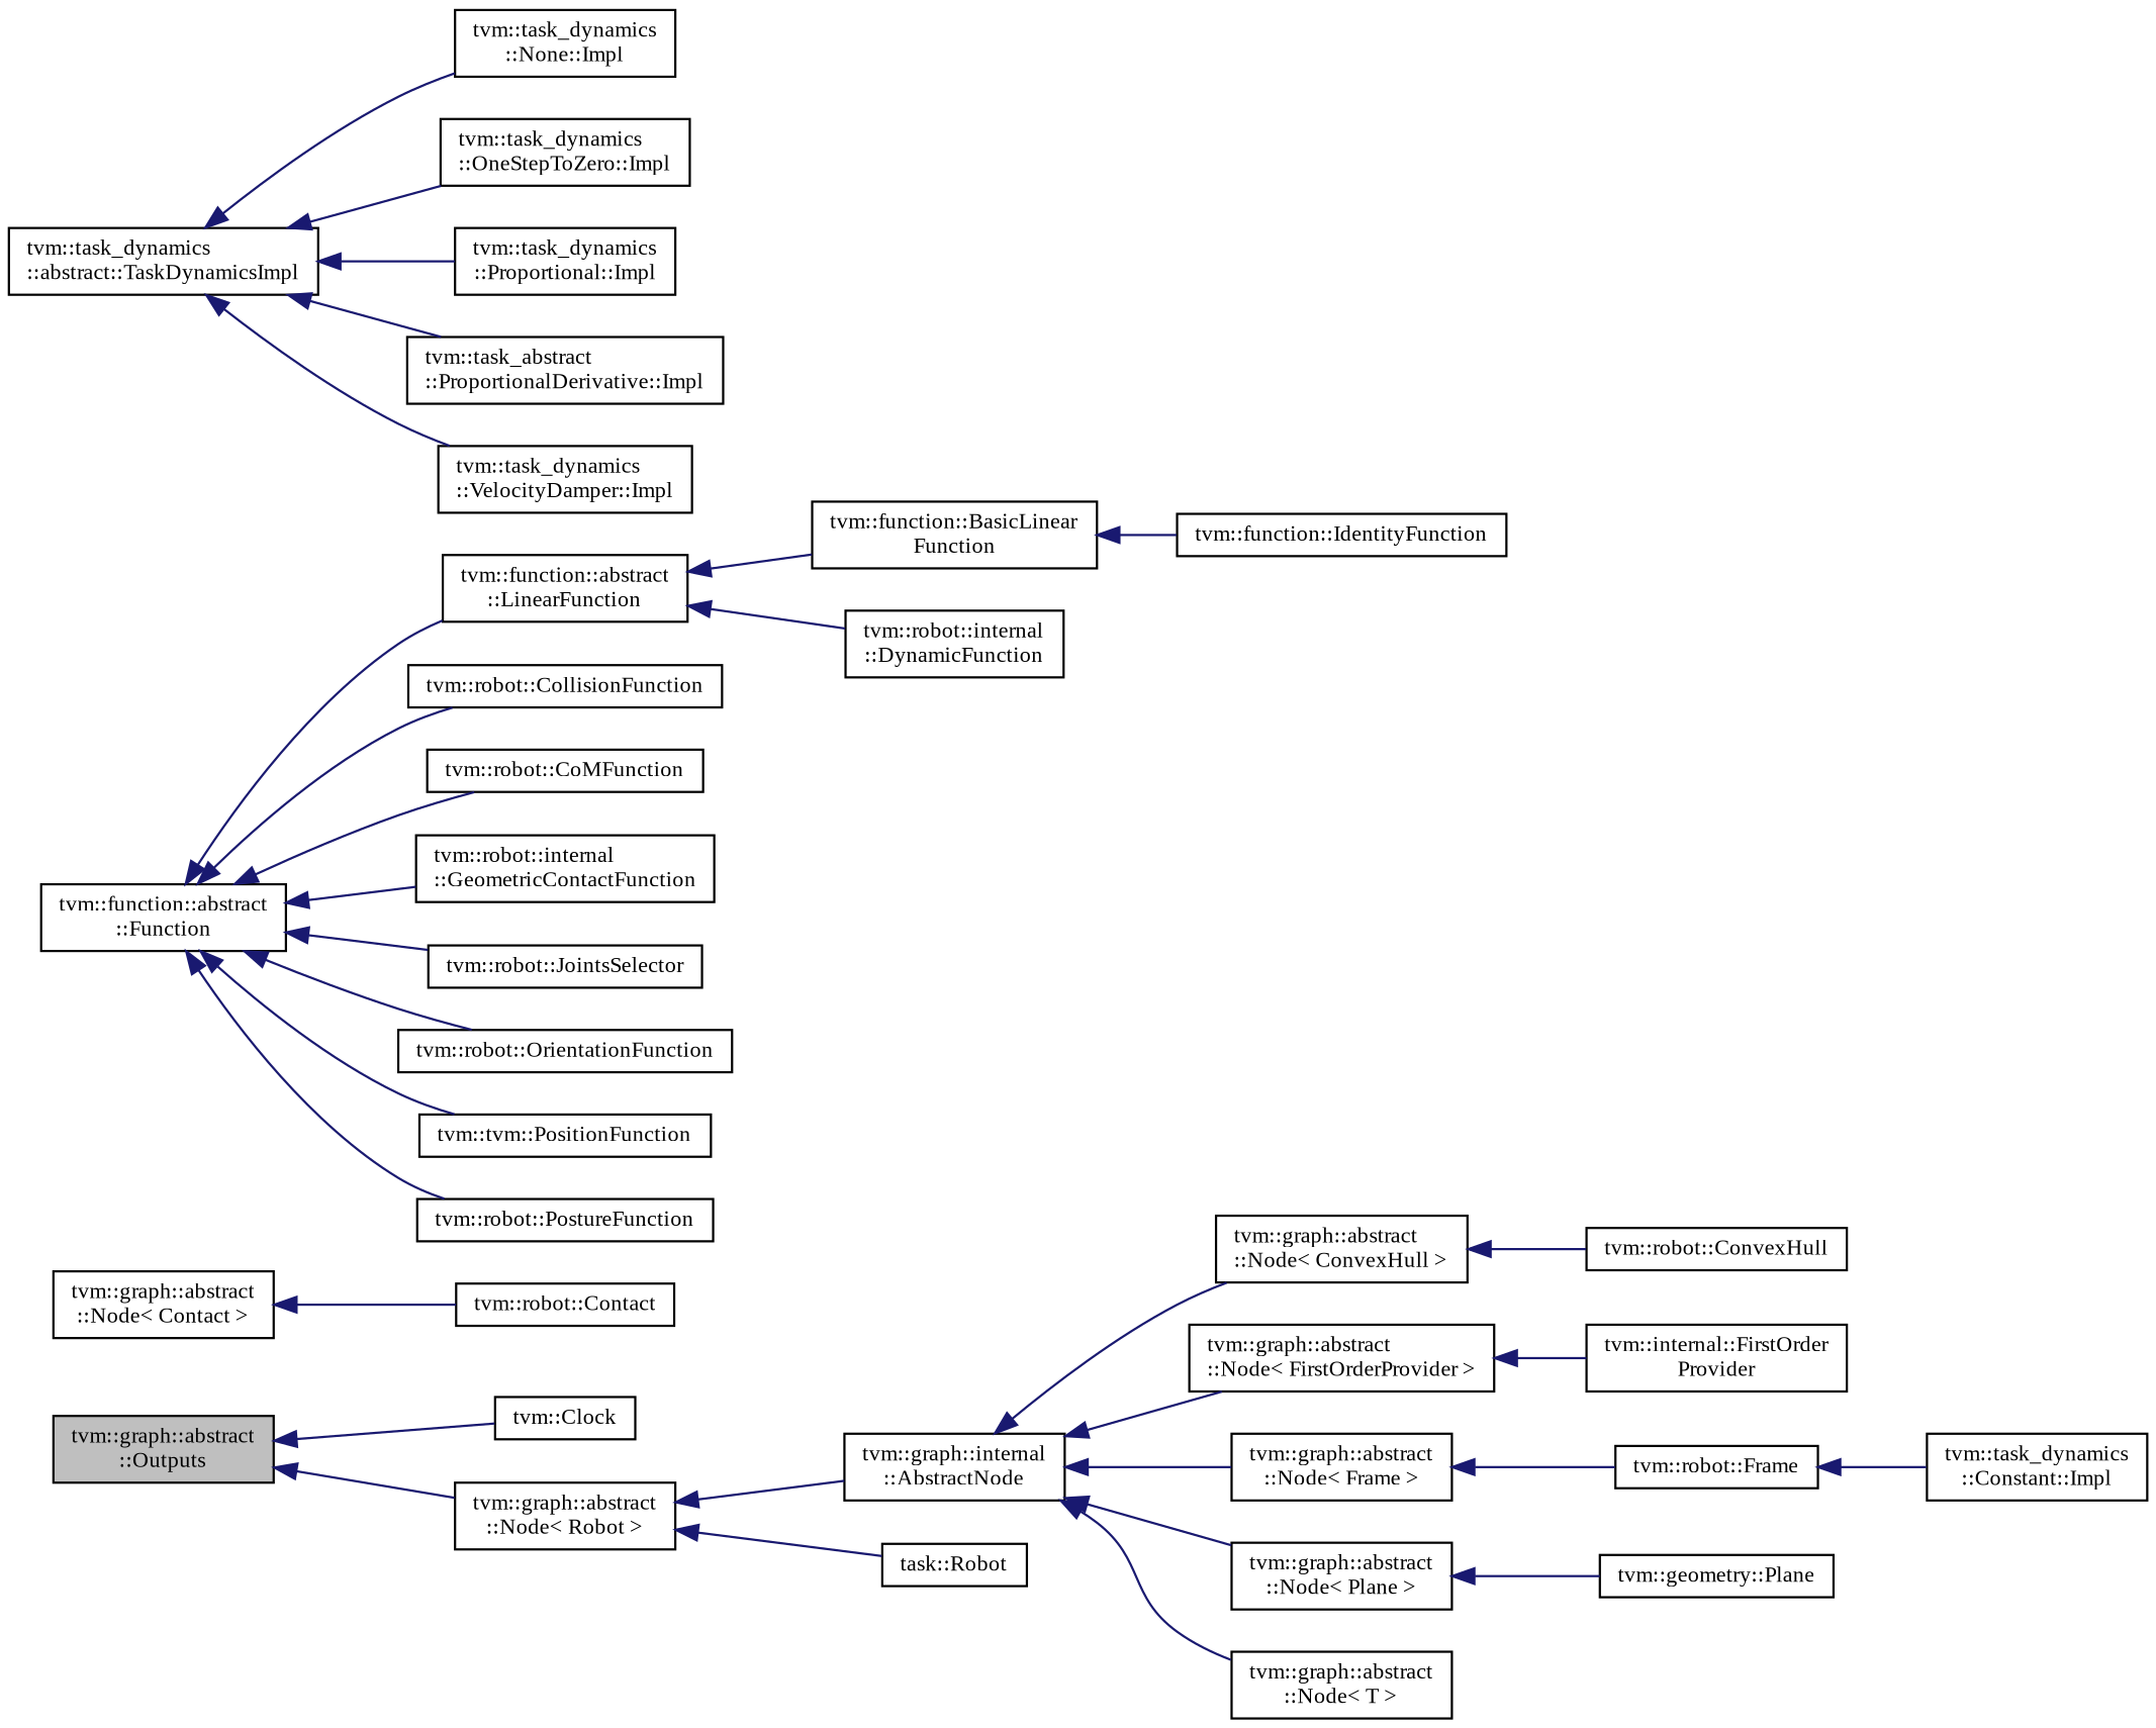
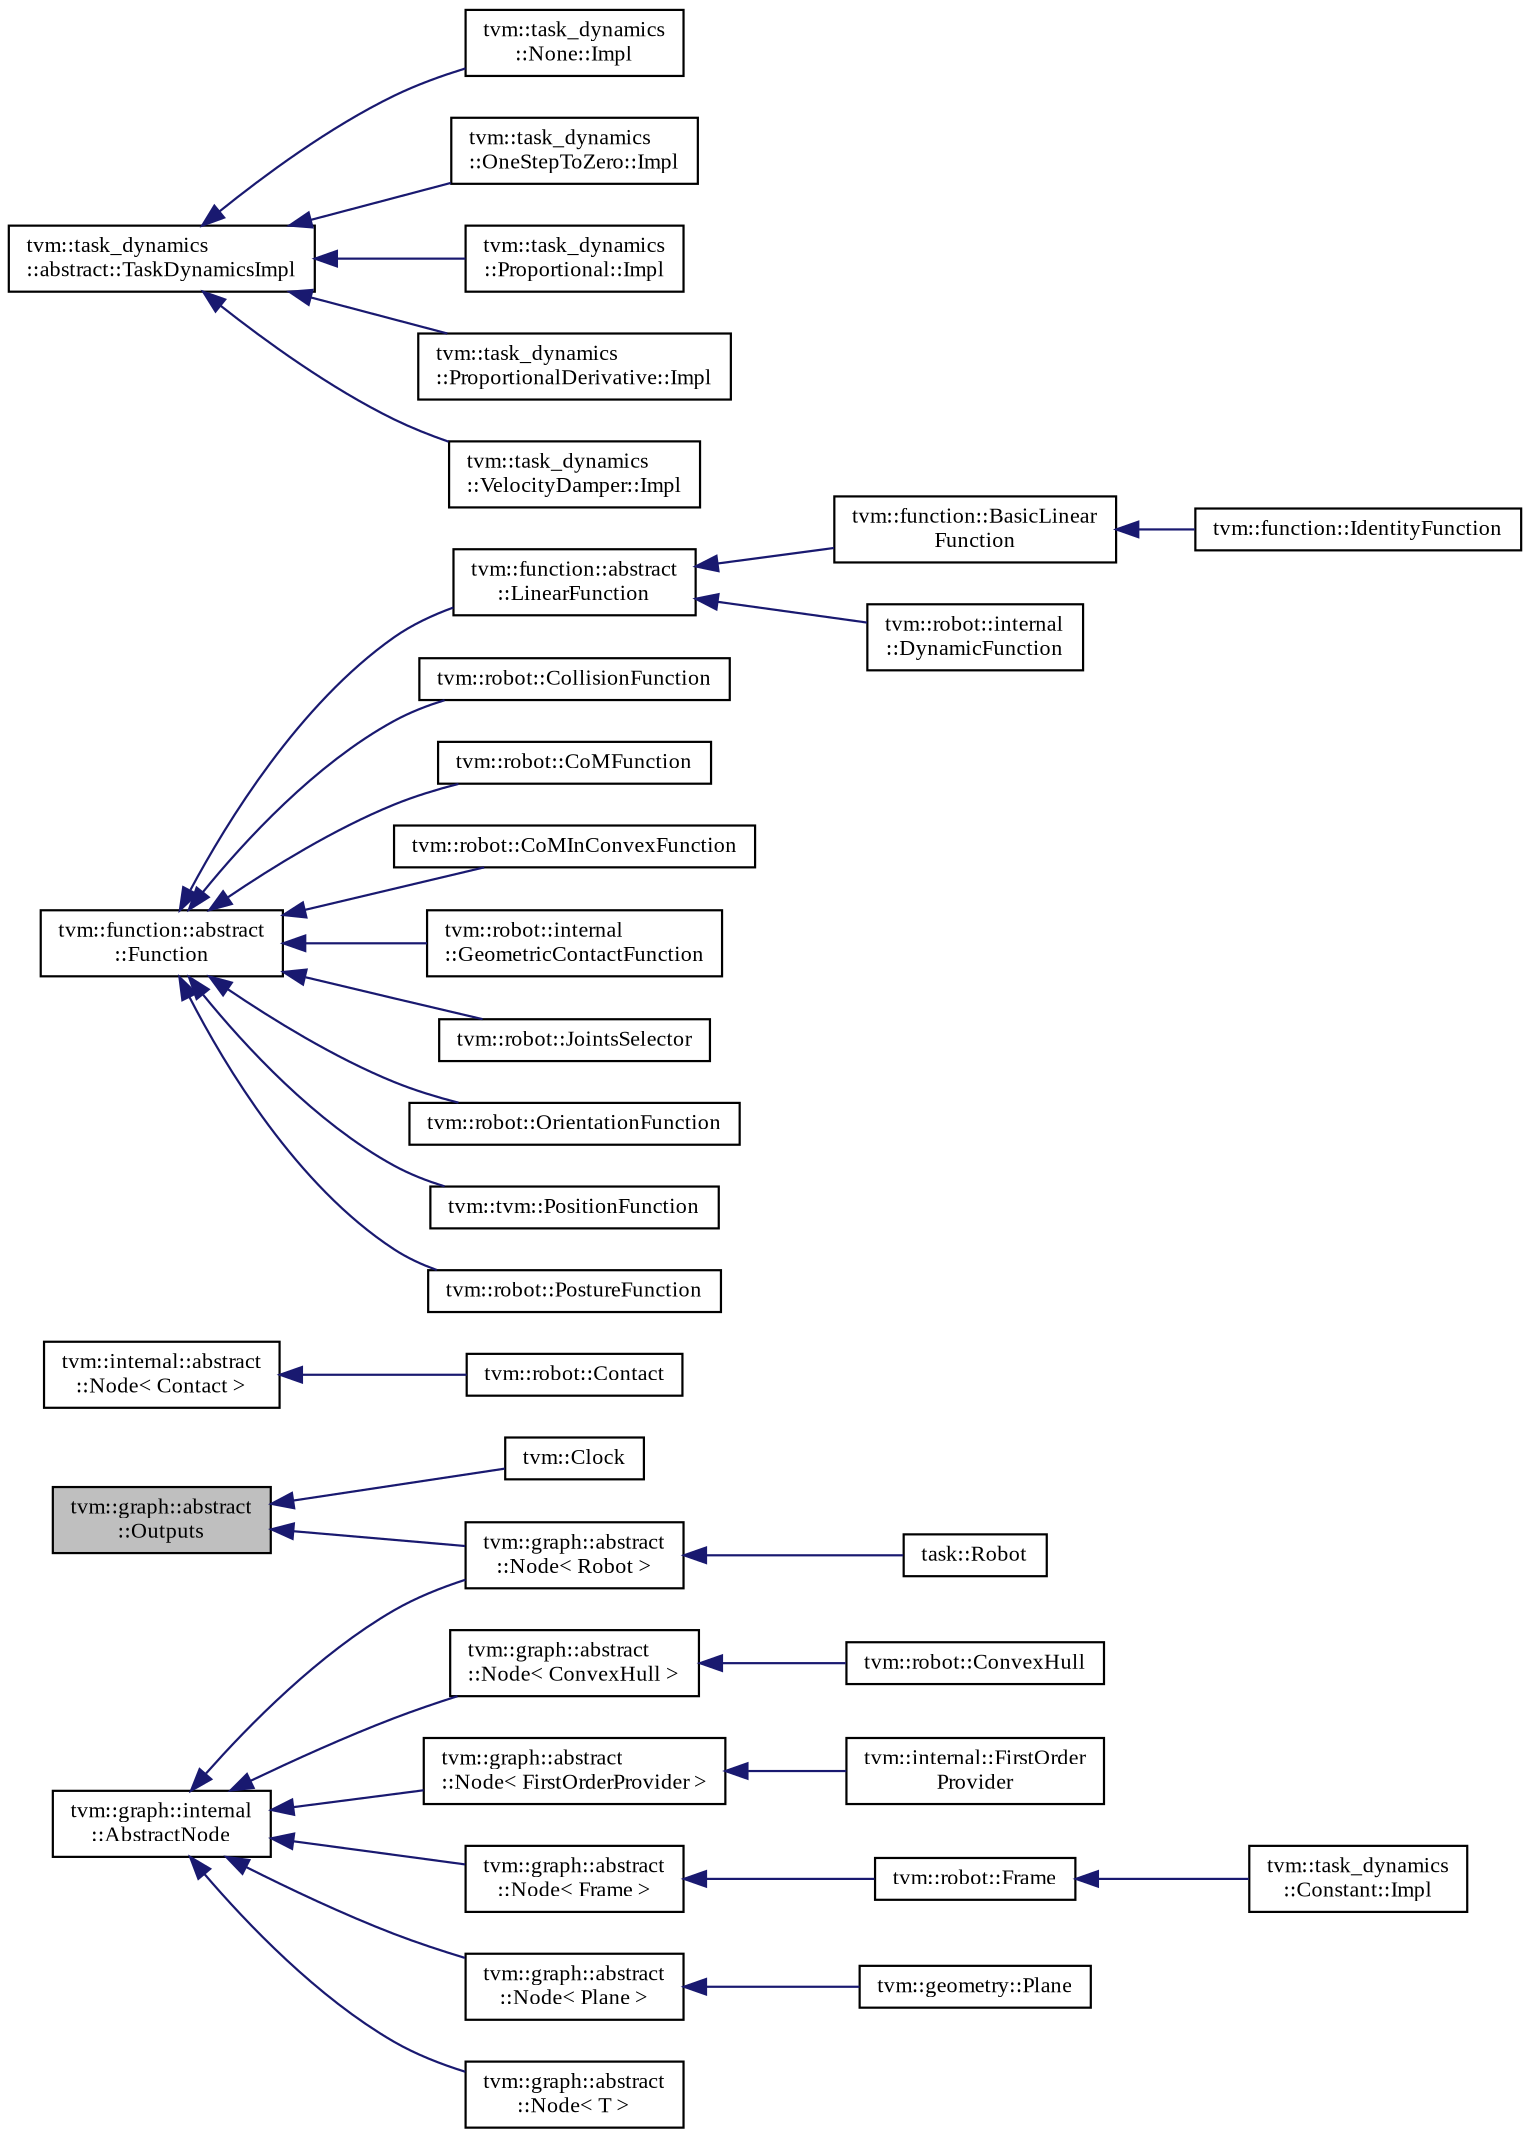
  digraph {
    fontname="Liberation Serif"
    rankdir=LR
    node [color=black fillcolor=white fontname="Liberation Serif" fontsize=10 shape=record style=filled]
    edge [color=midnightblue dir=back fontname="Liberation Serif" fontsize=10 labelfontname=Helvetica labelfontsize=10 style=solid]
    n1 [fillcolor=grey75 fontcolor=black height=0.2 label="tvm::graph::abstract\l::Outputs" width=0.4]
    n2 [height=0.2 label="tvm::Clock" width=0.4]
    n3 [height=0.2 label="tvm::graph::abstract\l::Node\< Robot \>" width=0.4]
    n4 [height=0.2 label="tvm::graph::internal\l::AbstractNode" width=0.4]
    n5 [height=0.2 label="tvm::graph::abstract\l::Node\< ConvexHull \>" width=0.4]
    n6 [height=0.2 label="tvm::graph::abstract\l::Node\< FirstOrderProvider \>" width=0.4]
    n7 [height=0.2 label="tvm::graph::abstract\l::Node\< Frame \>" width=0.4]
    n8 [height=0.2 label="tvm::graph::abstract\l::Node\< Plane \>" width=0.4]
    n9 [height=0.2 label="tvm::graph::abstract\l::Node\< T \>" width=0.4]
-   n10 [height=0.2 label="tvm::graph::abstract\l::Node\< Contact \>" width=0.4]
+   n10 [height=0.2 label="tvm::internal::abstract\l::Node\< Contact \>" width=0.4]
    n11 [height=0.2 label="tvm::robot::Contact" width=0.4]
    n12 [height=0.2 label="tvm::robot::ConvexHull" width=0.4]
    n13 [height=0.2 label="tvm::internal::FirstOrder\lProvider" width=0.4]
    n14 [height=0.2 label="tvm::robot::Frame" width=0.4]
    n15 [height=0.2 label="tvm::geometry::Plane" width=0.4]
    n16 [height=0.2 label="task::Robot" width=0.4]
    n17 [height=0.2 label="tvm::function::abstract\l::Function" width=0.4]
    n18 [height=0.2 label="tvm::function::abstract\l::LinearFunction" width=0.4]
    n19 [height=0.2 label="tvm::robot::CollisionFunction" width=0.4]
    n20 [height=0.2 label="tvm::robot::CoMFunction" width=0.4]
+   n21 [height=0.2 label="tvm::robot::CoMInConvexFunction" width=0.4]
    n22 [height=0.2 label="tvm::robot::internal\l::GeometricContactFunction" width=0.4]
    n23 [height=0.2 label="tvm::robot::JointsSelector" width=0.4]
    n24 [height=0.2 label="tvm::robot::OrientationFunction" width=0.4]
    n25 [height=0.2 label="tvm::tvm::PositionFunction" width=0.4]
    n26 [height=0.2 label="tvm::robot::PostureFunction" width=0.4]
    n27 [height=0.2 label="tvm::function::BasicLinear\lFunction" width=0.4]
    n28 [height=0.2 label="tvm::robot::internal\l::DynamicFunction" width=0.4]
    n29 [height=0.2 label="tvm::function::IdentityFunction" width=0.4]
    n30 [height=0.2 label="tvm::task_dynamics\l::Constant::Impl" width=0.4]
    n31 [height=0.2 label="tvm::task_dynamics\l::abstract::TaskDynamicsImpl" width=0.4]
    n32 [height=0.2 label="tvm::task_dynamics\l::None::Impl" width=0.4]
    n33 [height=0.2 label="tvm::task_dynamics\l::OneStepToZero::Impl" width=0.4]
    n34 [height=0.2 label="tvm::task_dynamics\l::Proportional::Impl" width=0.4]
-   n35 [height=0.2 label="tvm::task_abstract\l::ProportionalDerivative::Impl" width=0.4]
+   n35 [height=0.2 label="tvm::task_dynamics\l::ProportionalDerivative::Impl" width=0.4]
    n36 [height=0.2 label="tvm::task_dynamics\l::VelocityDamper::Impl" width=0.4]
    n1 -> n2
    n1 -> n3
    n3 -> n16
-   n3 -> n4
+   n4 -> n3
    n4 -> n5
    n4 -> n6
    n4 -> n7
    n4 -> n8
    n4 -> n9
    n5 -> n12
    n6 -> n13
    n7 -> n14
    n8 -> n15
    n10 -> n11
    n14 -> n30
    n17 -> n18
    n17 -> n19
    n17 -> n20
+   n17 -> n21
    n17 -> n22
    n17 -> n23
    n17 -> n24
    n17 -> n25
    n17 -> n26
    n18 -> n27
    n18 -> n28
    n27 -> n29
    n31 -> n32
    n31 -> n33
    n31 -> n34
    n31 -> n35
    n31 -> n36
  }
